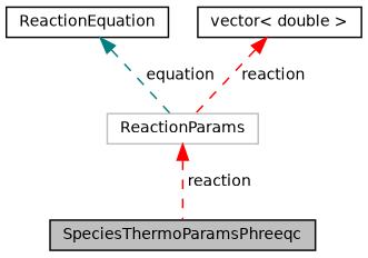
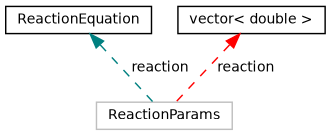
  digraph {
    node [color=black fillcolor=white fontname=Helvetica fontsize=10 shape=record style=filled]
    edge [color=red dir=back fontname=Helvetica fontsize=10 labelfontname=Helvetica labelfontsize=10 style=dashed]
-   n1 [fillcolor=grey75 fontcolor=black height=0.2 label=SpeciesThermoParamsPhreeqc width=0.4]
    n2 [color=grey75 height=0.2 label=ReactionParams width=0.4]
    n3 [height=0.2 label=ReactionEquation width=0.4]
    n4 [height=0.2 label="vector\< double \>" width=0.4]
-   n2 -> n1 [label=" reaction"]
-   n3 -> n2 [color=teal label=" equation"]
+   n3 -> n2 [color=teal label=" reaction"]
    n4 -> n2 [label=" reaction"]
  }
